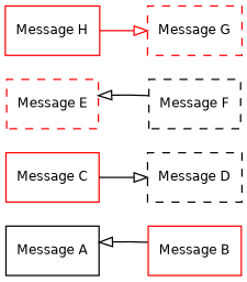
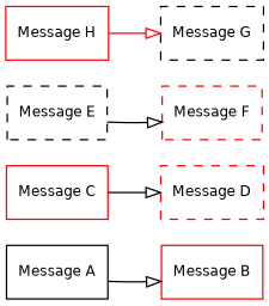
  digraph {
    rankdir=LR
    node [fontname=Helvetica fontsize=10 shape=record]
    edge [arrowhead=empty]
    n1 [label="Message A"]
    n2 [color=red label="Message B"]
    n3 [color=red label="Message C"]
-   n4 [label="Message D" style=dashed]
-   n5 [label="Message E" style=dashed color=red]
-   n6 [label="Message F" style=dashed]
-   n7 [color=red label="Message G" style=dashed]
+   n4 [label="Message D" style=dashed color=red]
+   n5 [label="Message E" style=dashed]
+   n6 [label="Message F" style=dashed color=red]
+   n7 [color=black label="Message G" style=dashed]
    n8 [color=red label="Message H"]
-   n2 -> n1
+   n1 -> n2
    n3 -> n4
-   n6 -> n5
+   n5 -> n6
    n8 -> n7 [color=red]
  }
